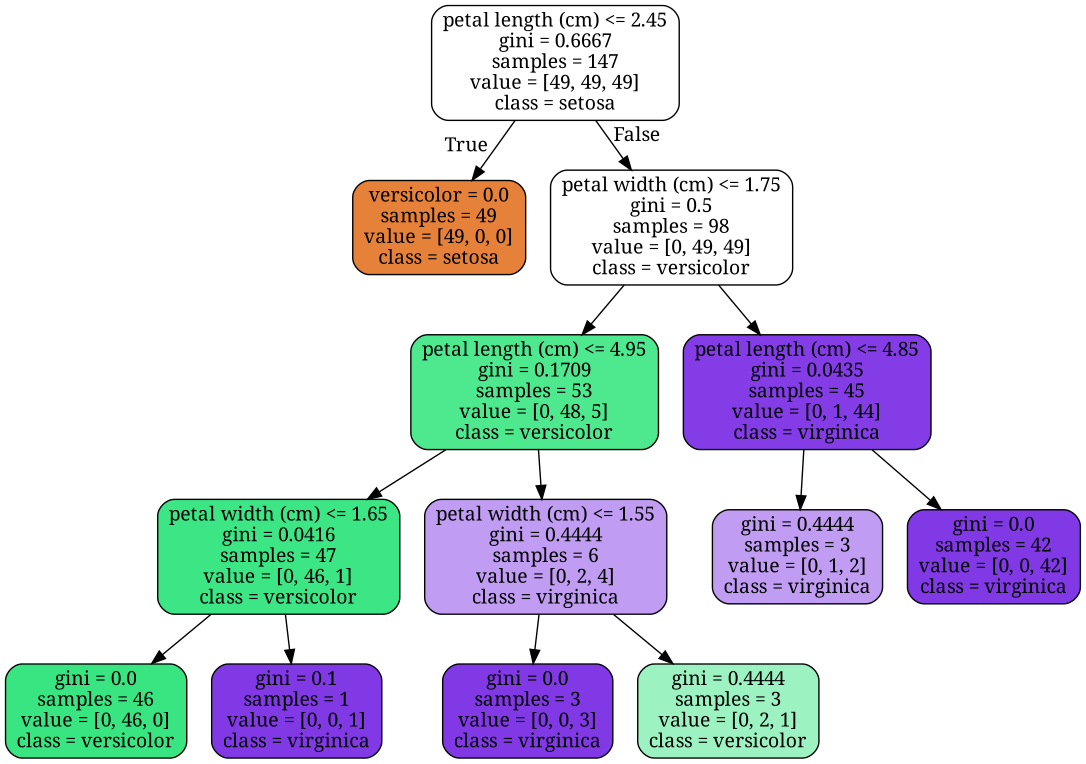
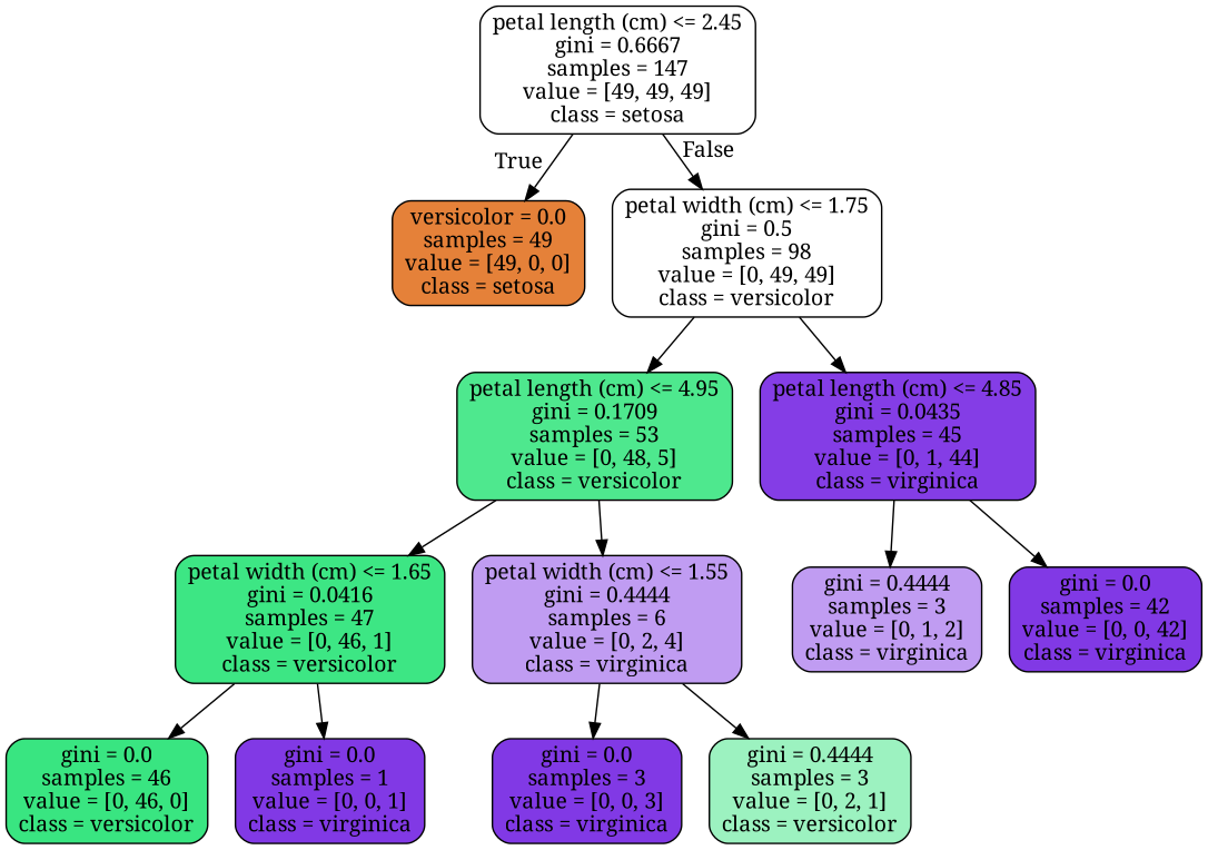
  digraph {
    fontname="Noto Serif"
    node [color=black fillcolor="#8139e5ff" fontname="Noto Serif" shape=box style="filled, rounded"]
    edge [fontname="Noto Serif"]
    n1 [fillcolor="#e5813900" label="petal length (cm) <= 2.45\ngini = 0.6667\nsamples = 147\nvalue = [49, 49, 49]\nclass = setosa"]
    n2 [fillcolor="#e58139ff" label="versicolor = 0.0\nsamples = 49\nvalue = [49, 0, 0]\nclass = setosa"]
    n3 [fillcolor="#39e58100" label="petal width (cm) <= 1.75\ngini = 0.5\nsamples = 98\nvalue = [0, 49, 49]\nclass = versicolor"]
    n4 [fillcolor="#39e581e4" label="petal length (cm) <= 4.95\ngini = 0.1709\nsamples = 53\nvalue = [0, 48, 5]\nclass = versicolor"]
    n5 [fillcolor="#8139e5f9" label="petal length (cm) <= 4.85\ngini = 0.0435\nsamples = 45\nvalue = [0, 1, 44]\nclass = virginica"]
    n6 [fillcolor="#39e581f9" label="petal width (cm) <= 1.65\ngini = 0.0416\nsamples = 47\nvalue = [0, 46, 1]\nclass = versicolor"]
    n7 [fillcolor="#8139e57f" label="petal width (cm) <= 1.55\ngini = 0.4444\nsamples = 6\nvalue = [0, 2, 4]\nclass = virginica"]
    n8 [fillcolor="#8139e57f" label="gini = 0.4444\nsamples = 3\nvalue = [0, 1, 2]\nclass = virginica"]
    n9 [label="gini = 0.0\nsamples = 42\nvalue = [0, 0, 42]\nclass = virginica"]
    n10 [fillcolor="#39e581ff" label="gini = 0.0\nsamples = 46\nvalue = [0, 46, 0]\nclass = versicolor"]
-   n11 [label="gini = 0.1\nsamples = 1\nvalue = [0, 0, 1]\nclass = virginica"]
+   n11 [label="gini = 0.0\nsamples = 1\nvalue = [0, 0, 1]\nclass = virginica"]
    n12 [label="gini = 0.0\nsamples = 3\nvalue = [0, 0, 3]\nclass = virginica"]
    n13 [fillcolor="#39e5817f" label="gini = 0.4444\nsamples = 3\nvalue = [0, 2, 1]\nclass = versicolor"]
    n1 -> n2 [headlabel=True labelangle=45 labeldistance=2.5]
    n1 -> n3 [headlabel=False labelangle=-45 labeldistance=2.5]
    n3 -> n4
    n3 -> n5
    n4 -> n6
    n4 -> n7
    n5 -> n8
    n5 -> n9
    n6 -> n10
    n6 -> n11
    n7 -> n12
    n7 -> n13
  }
